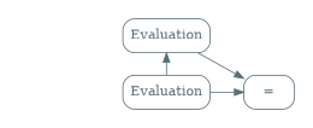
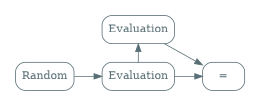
  digraph {
    rankdir=LR
    fontname="DejaVu Serif"
    node [color="#586E75" fillcolor="#ffffff" fontcolor="#586E75" fontname="DejaVu Serif" shape=rectangle style="rounded,filled"]
    edge [color="#586E75" fontcolor="#000000" fontname="DejaVu Serif" fontsize=11]
    Invis [style=invis]
    n2 [label=Evaluation]
+   n3 [label=Random]
    Evaluation
    n5 [label="="]
    subgraph cluster_1 {
      color=transparent
      Invis
      n2
    }
    subgraph cluster_2 {
      color=transparent
+     n3
      Evaluation
      n5
    }
    Invis -> n2 [style=invis]
    n2 -> n5
+   n3 -> Invis [constraint=false style=invis]
+   n3 -> Evaluation
    Evaluation -> n2 [constraint=false]
    Evaluation -> n5
  }
